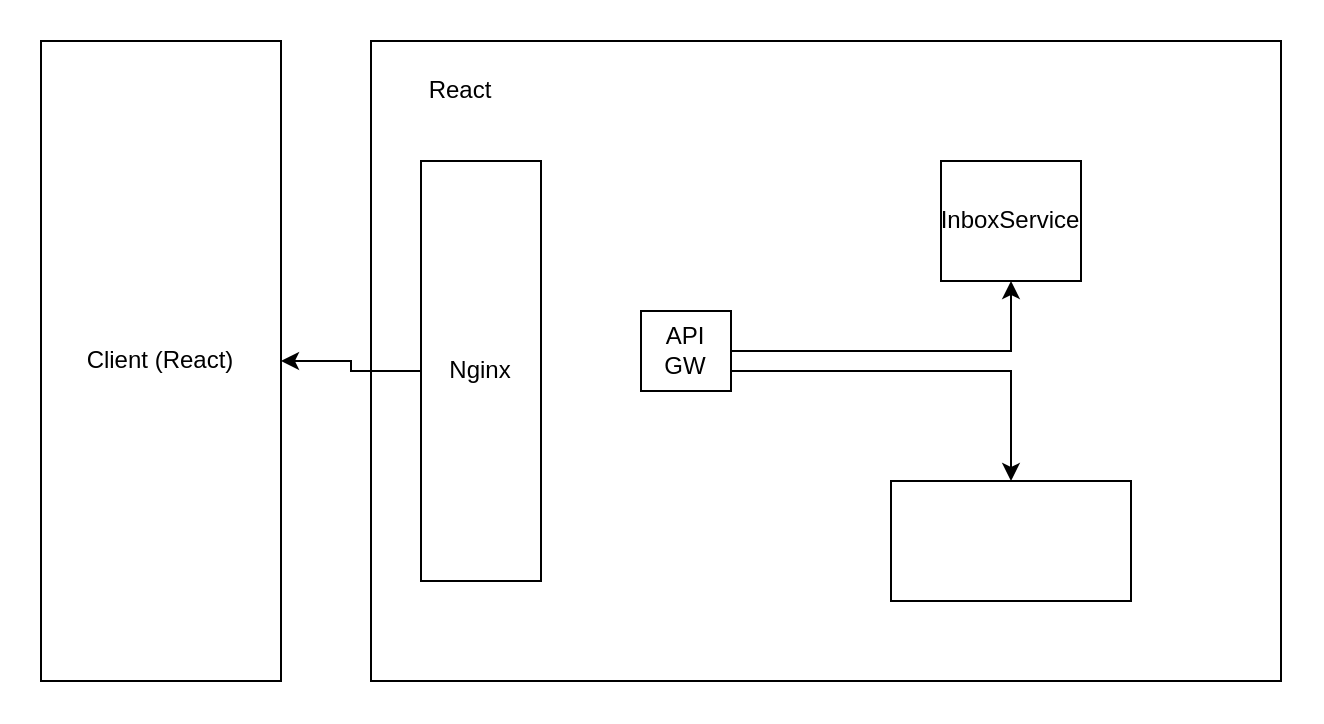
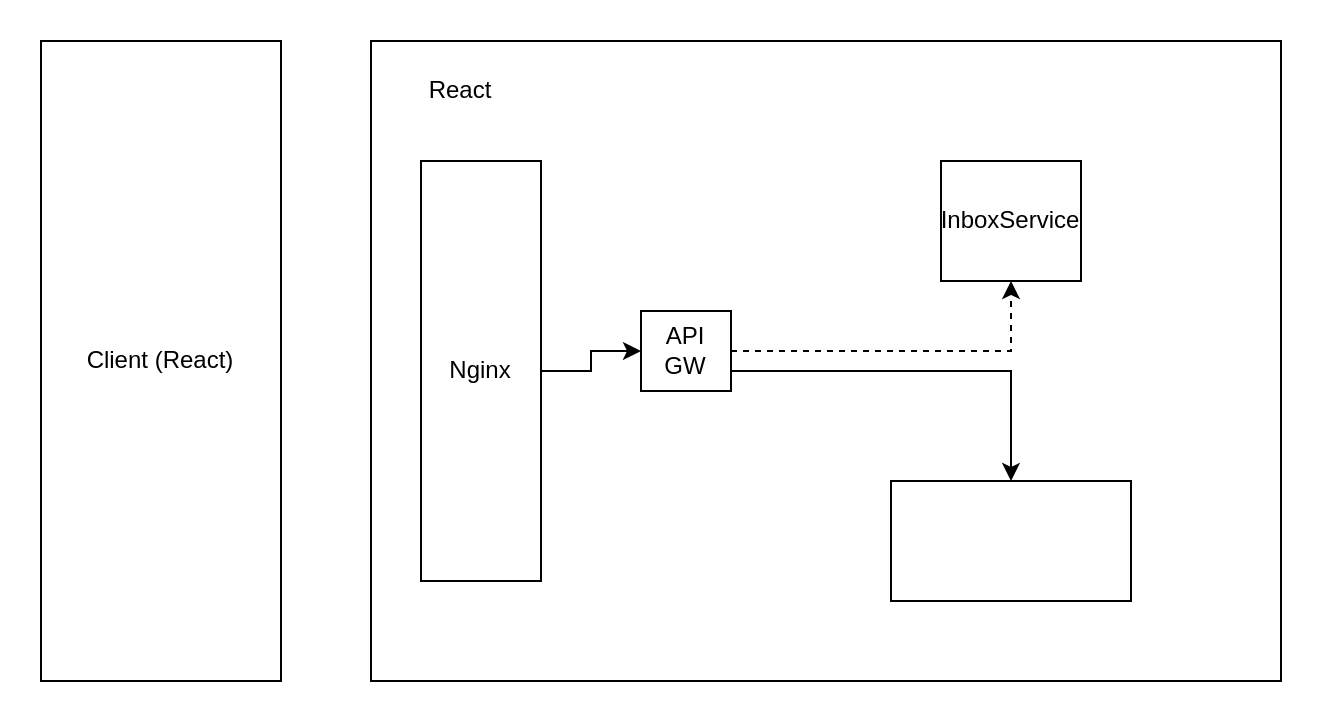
  <mxCell id="0" />
  <mxCell id="1" parent="0" />
  <mxCell id="2" value="Client (React)" style="rounded=0;whiteSpace=wrap;html=1;" vertex="1" parent="1"><mxGeometry x="20" y="20" width="120" height="320" as="geometry" /></mxCell>
  <mxCell id="3" value="" style="rounded=0;whiteSpace=wrap;html=1;" vertex="1" parent="1"><mxGeometry x="185" y="20" width="455" height="320" as="geometry" /></mxCell>
  <mxCell id="4" value="React" style="text;html=1;strokeColor=none;fillColor=none;align=center;verticalAlign=middle;whiteSpace=wrap;rounded=0;" vertex="1" parent="1"><mxGeometry x="200" y="30" width="60" height="30" as="geometry" /></mxCell>
- <mxCell id="5" value="" style="edgeStyle=orthogonalEdgeStyle;rounded=0;orthogonalLoop=1;jettySize=auto;html=1;" edge="1" parent="1" source="6" target="2"><mxGeometry relative="1" as="geometry" /></mxCell>
+ <mxCell id="5" value="" style="edgeStyle=orthogonalEdgeStyle;rounded=0;orthogonalLoop=1;jettySize=auto;html=1;" edge="1" parent="1" source="6" target="9"><mxGeometry relative="1" as="geometry" /></mxCell>
  <mxCell id="6" value="Nginx" style="rounded=0;whiteSpace=wrap;html=1;" vertex="1" parent="1"><mxGeometry x="210" y="80" width="60" height="210" as="geometry" /></mxCell>
- <mxCell id="7" value="" style="edgeStyle=orthogonalEdgeStyle;rounded=0;orthogonalLoop=1;jettySize=auto;html=1;" edge="1" parent="1" source="9" target="10"><mxGeometry relative="1" as="geometry" /></mxCell>
+ <mxCell id="7" value="" style="edgeStyle=orthogonalEdgeStyle;rounded=0;orthogonalLoop=1;jettySize=auto;html=1;dashed=1;" edge="1" parent="1" source="9" target="10"><mxGeometry relative="1" as="geometry" /></mxCell>
  <mxCell id="8" value="" style="edgeStyle=orthogonalEdgeStyle;rounded=0;orthogonalLoop=1;jettySize=auto;html=1;exitX=1;exitY=0.75;exitDx=0;exitDy=0;" edge="1" parent="1" source="9" target="11"><mxGeometry relative="1" as="geometry" /></mxCell>
  <mxCell id="9" value="API GW" style="whiteSpace=wrap;html=1;rounded=0;" vertex="1" parent="1"><mxGeometry x="320" y="155" width="45" height="40" as="geometry" /></mxCell>
  <mxCell id="10" value="InboxService" style="whiteSpace=wrap;html=1;rounded=0;" vertex="1" parent="1"><mxGeometry x="470" y="80" width="70" height="60" as="geometry" /></mxCell>
  <mxCell id="11" value="" style="whiteSpace=wrap;html=1;rounded=0;" vertex="1" parent="1"><mxGeometry x="445" y="240" width="120" height="60" as="geometry" /></mxCell>
